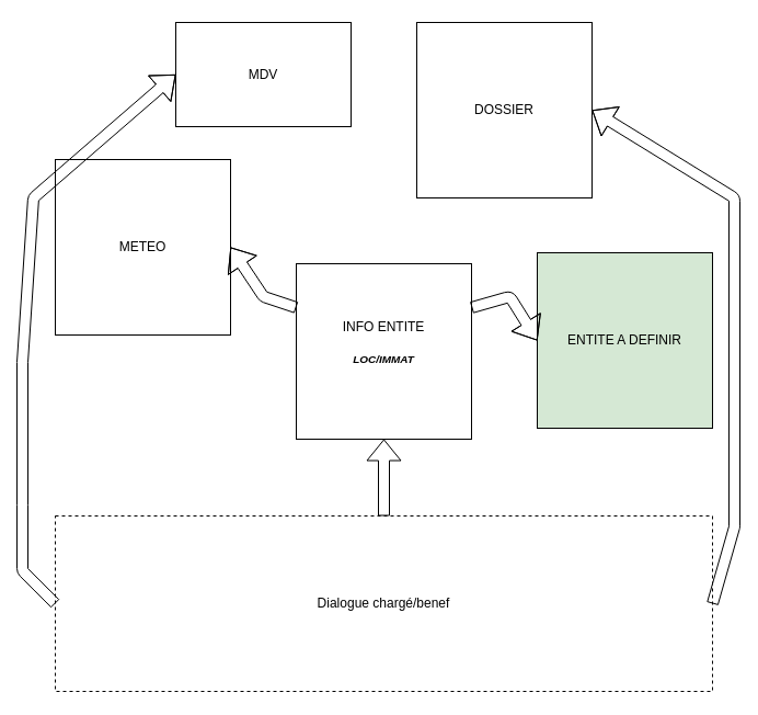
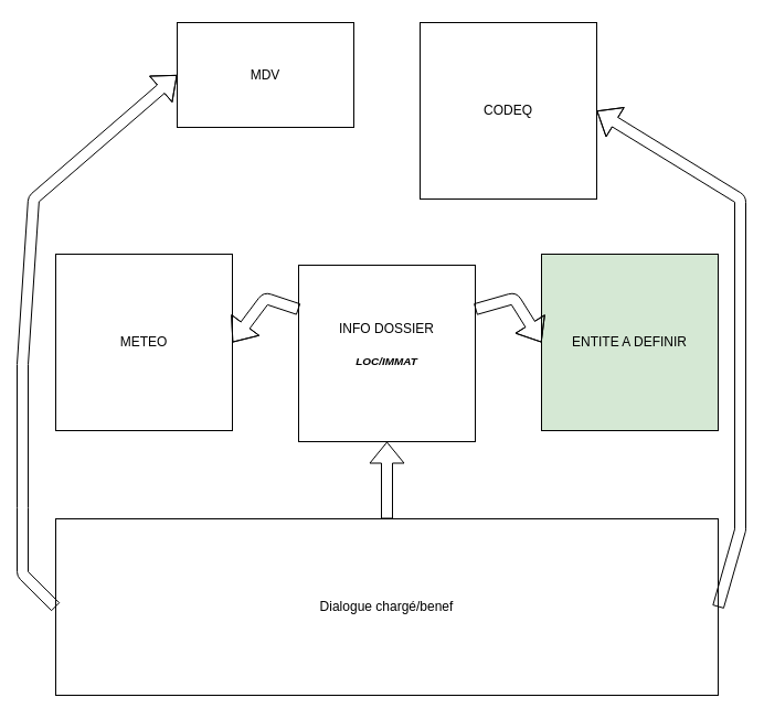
  <mxCell id="0" />
  <mxCell id="1" parent="0" />
- <mxCell id="2" value="DOSSIER" style="whiteSpace=wrap;html=1;aspect=fixed;" parent="1" vertex="1"><mxGeometry x="380" y="20" width="160" height="160" as="geometry" /></mxCell>
+ <mxCell id="2" value="CODEQ" style="whiteSpace=wrap;html=1;aspect=fixed;" parent="1" vertex="1"><mxGeometry x="380" y="20" width="160" height="160" as="geometry" /></mxCell>
  <mxCell id="3" value="MDV" style="whiteSpace=wrap;html=1;aspect=fixed;" parent="1" vertex="1"><mxGeometry x="160" y="20" width="160" height="95" as="geometry" /></mxCell>
  <mxCell id="4" value="ENTITE A DEFINIR" style="whiteSpace=wrap;html=1;aspect=fixed;fillColor=#d5e8d4;" parent="1" vertex="1"><mxGeometry x="490" y="230" width="160" height="160" as="geometry" /></mxCell>
- <mxCell id="5" value="METEO" style="whiteSpace=wrap;html=1;aspect=fixed;" parent="1" vertex="1"><mxGeometry x="50" y="145" width="160" height="160" as="geometry" /></mxCell>
- <mxCell id="6" value="Dialogue chargé/benef" style="rounded=0;whiteSpace=wrap;html=1;dashed=1;" parent="1" vertex="1"><mxGeometry x="50" y="470" width="600" height="160" as="geometry" /></mxCell>
- <mxCell id="7" value="INFO ENTITE&lt;br&gt;&lt;h5&gt;&lt;i&gt;LOC/IMMAT&lt;/i&gt;&lt;/h5&gt;" style="whiteSpace=wrap;html=1;aspect=fixed;" parent="1" vertex="1"><mxGeometry x="270" y="240" width="160" height="160" as="geometry" /></mxCell>
+ <mxCell id="5" value="METEO" style="whiteSpace=wrap;html=1;aspect=fixed;" parent="1" vertex="1"><mxGeometry x="50" y="230" width="160" height="160" as="geometry" /></mxCell>
+ <mxCell id="6" value="Dialogue chargé/benef" style="rounded=0;whiteSpace=wrap;html=1;" parent="1" vertex="1"><mxGeometry x="50" y="470" width="600" height="160" as="geometry" /></mxCell>
+ <mxCell id="7" value="INFO DOSSIER&lt;br&gt;&lt;h5&gt;&lt;i&gt;LOC/IMMAT&lt;/i&gt;&lt;/h5&gt;" style="whiteSpace=wrap;html=1;aspect=fixed;" parent="1" vertex="1"><mxGeometry x="270" y="240" width="160" height="160" as="geometry" /></mxCell>
  <mxCell id="8" value="" style="shape=flexArrow;endArrow=classic;html=1;entryX=1;entryY=0.5;entryDx=0;entryDy=0;exitX=0;exitY=0.25;exitDx=0;exitDy=0;" parent="1" edge="1" target="5" source="7"><mxGeometry width="50" height="50" relative="1" as="geometry"><mxPoint x="190" y="468" as="sourcePoint" /><mxPoint x="130" y="390" as="targetPoint" /><Array as="points"><mxPoint x="240" y="270" /></Array></mxGeometry></mxCell>
  <mxCell id="9" value="" style="shape=flexArrow;endArrow=classic;html=1;exitX=1;exitY=0.5;exitDx=0;exitDy=0;entryX=1;entryY=0.5;entryDx=0;entryDy=0;" parent="1" source="6" target="2" edge="1"><mxGeometry width="50" height="50" relative="1" as="geometry"><mxPoint x="519.8" y="468.08" as="sourcePoint" /><mxPoint x="570" y="390" as="targetPoint" /><Array as="points"><mxPoint x="670" y="480" /><mxPoint x="670" y="180" /></Array></mxGeometry></mxCell>
  <mxCell id="10" value="" style="shape=flexArrow;endArrow=classic;html=1;entryX=0;entryY=0.5;entryDx=0;entryDy=0;exitX=0;exitY=0.5;exitDx=0;exitDy=0;" parent="1" source="6" target="3" edge="1"><mxGeometry width="50" height="50" relative="1" as="geometry"><mxPoint x="230" y="470" as="sourcePoint" /><mxPoint x="280" y="420" as="targetPoint" /><Array as="points"><mxPoint x="20" y="520" /><mxPoint x="20" y="460" /><mxPoint x="20" y="330" /><mxPoint x="30" y="180" /></Array></mxGeometry></mxCell>
  <mxCell id="11" value="" style="shape=flexArrow;endArrow=classic;html=1;entryX=0;entryY=0.5;entryDx=0;entryDy=0;exitX=1;exitY=0.25;exitDx=0;exitDy=0;" parent="1" edge="1" target="4" source="7"><mxGeometry width="50" height="50" relative="1" as="geometry"><mxPoint x="400" y="469" as="sourcePoint" /><mxPoint x="465" y="180" as="targetPoint" /><Array as="points"><mxPoint x="465" y="270" /></Array></mxGeometry></mxCell>
  <mxCell id="12" value="" style="shape=flexArrow;endArrow=classic;html=1;entryX=0.5;entryY=1;entryDx=0;entryDy=0;exitX=0.5;exitY=0;exitDx=0;exitDy=0;" parent="1" source="6" target="7" edge="1"><mxGeometry width="50" height="50" relative="1" as="geometry"><mxPoint x="340" y="470" as="sourcePoint" /><mxPoint x="390" y="420" as="targetPoint" /><Array as="points" /></mxGeometry></mxCell>
